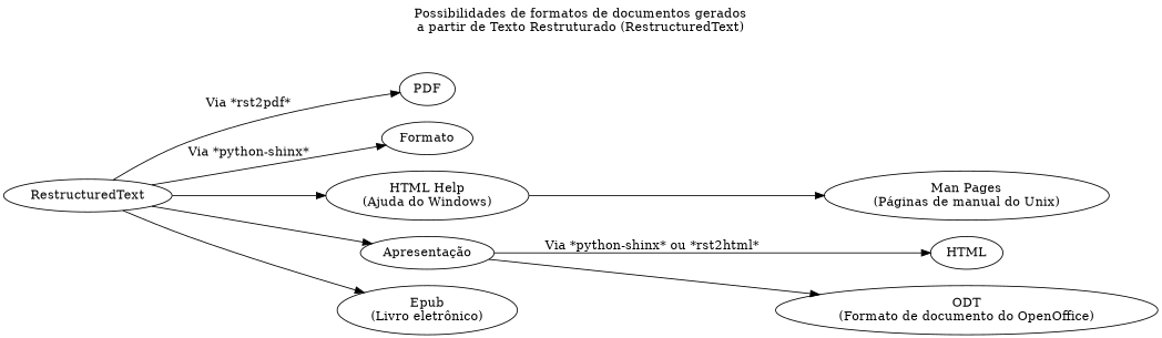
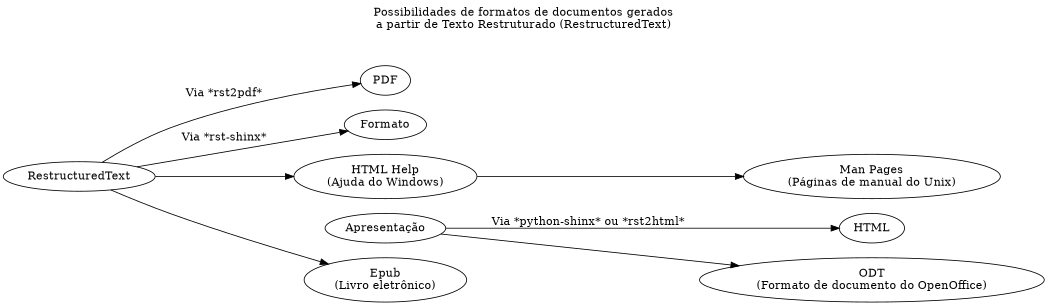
  digraph {
    label="Possibilidades de formatos de documentos gerados\na partir de Texto Restruturado (RestructuredText)"
    labelloc=t
    rankdir=LR
    n1 [label=RestructuredText]
    PDF
    n3 [label=Formato]
    "HTML Help\n(Ajuda do Windows)"
    "Apresentação"
    "Epub\n(Livro eletrônico)"
    "Man Pages\n(Páginas de manual do Unix)"
    HTML
    "ODT\n(Formato de documento do OpenOffice)"
    n1 -> PDF [label="Via *rst2pdf*"]
-   n1 -> n3 [label="Via *python-shinx*"]
+   n1 -> n3 [label="Via *rst-shinx*"]
    n1 -> "HTML Help\n(Ajuda do Windows)"
-   n1 -> "Apresentação"
    n1 -> "Epub\n(Livro eletrônico)"
    "HTML Help\n(Ajuda do Windows)" -> "Man Pages\n(Páginas de manual do Unix)"
    "Apresentação" -> HTML [label="Via *python-shinx* ou *rst2html*"]
    "Apresentação" -> "ODT\n(Formato de documento do OpenOffice)"
  }
